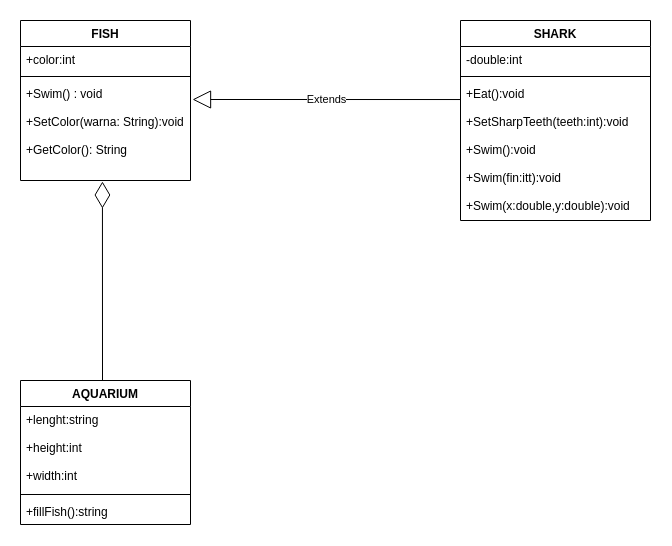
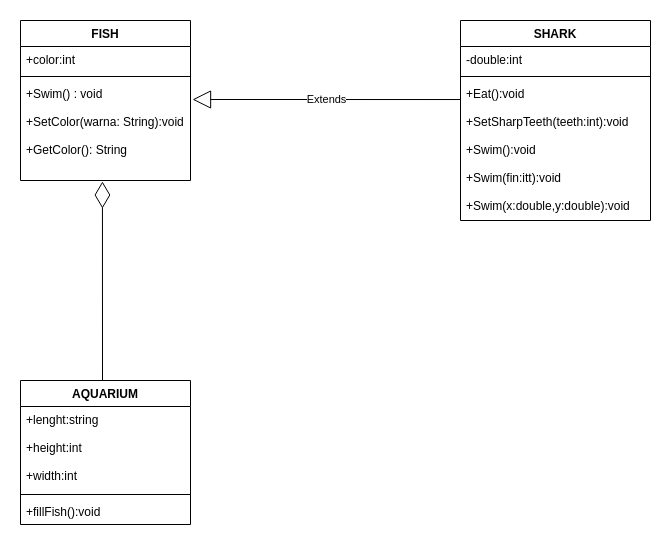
  <mxCell id="0" />
  <mxCell id="1" parent="0" />
  <mxCell id="2" value="FISH" style="swimlane;fontStyle=1;align=center;verticalAlign=top;childLayout=stackLayout;horizontal=1;startSize=26;horizontalStack=0;resizeParent=1;resizeParentMax=0;resizeLast=0;collapsible=1;marginBottom=0;" vertex="1" parent="1"><mxGeometry x="20" y="20" width="170" height="160" as="geometry" /></mxCell>
  <mxCell id="3" value="+color:int" style="text;strokeColor=none;fillColor=none;align=left;verticalAlign=top;spacingLeft=4;spacingRight=4;overflow=hidden;rotatable=0;points=[[0,0.5],[1,0.5]];portConstraint=eastwest;" vertex="1" parent="2"><mxGeometry y="26" width="170" height="26" as="geometry" /></mxCell>
  <mxCell id="4" value="" style="line;strokeWidth=1;fillColor=none;align=left;verticalAlign=middle;spacingTop=-1;spacingLeft=3;spacingRight=3;rotatable=0;labelPosition=right;points=[];portConstraint=eastwest;" vertex="1" parent="2"><mxGeometry y="52" width="170" height="8" as="geometry" /></mxCell>
  <mxCell id="5" value="+Swim() : void&#10;&#10;+SetColor(warna: String):void&#10;&#10;+GetColor(): String" style="text;strokeColor=none;fillColor=none;align=left;verticalAlign=top;spacingLeft=4;spacingRight=4;overflow=hidden;rotatable=0;points=[[0,0.5],[1,0.5]];portConstraint=eastwest;" vertex="1" parent="2"><mxGeometry y="60" width="170" height="100" as="geometry" /></mxCell>
  <mxCell id="6" value="SHARK" style="swimlane;fontStyle=1;align=center;verticalAlign=top;childLayout=stackLayout;horizontal=1;startSize=26;horizontalStack=0;resizeParent=1;resizeParentMax=0;resizeLast=0;collapsible=1;marginBottom=0;" vertex="1" parent="1"><mxGeometry x="460" y="20" width="190" height="200" as="geometry" /></mxCell>
  <mxCell id="7" value="-double:int" style="text;strokeColor=none;fillColor=none;align=left;verticalAlign=top;spacingLeft=4;spacingRight=4;overflow=hidden;rotatable=0;points=[[0,0.5],[1,0.5]];portConstraint=eastwest;" vertex="1" parent="6"><mxGeometry y="26" width="190" height="26" as="geometry" /></mxCell>
  <mxCell id="8" value="" style="line;strokeWidth=1;fillColor=none;align=left;verticalAlign=middle;spacingTop=-1;spacingLeft=3;spacingRight=3;rotatable=0;labelPosition=right;points=[];portConstraint=eastwest;" vertex="1" parent="6"><mxGeometry y="52" width="190" height="8" as="geometry" /></mxCell>
  <mxCell id="9" value="+Eat():void&#10;&#10;+SetSharpTeeth(teeth:int):void&#10;&#10;+Swim():void&#10;&#10;+Swim(fin:itt):void&#10;&#10;+Swim(x:double,y:double):void" style="text;strokeColor=none;fillColor=none;align=left;verticalAlign=top;spacingLeft=4;spacingRight=4;overflow=hidden;rotatable=0;points=[[0,0.5],[1,0.5]];portConstraint=eastwest;" vertex="1" parent="6"><mxGeometry y="60" width="190" height="140" as="geometry" /></mxCell>
  <mxCell id="10" value="AQUARIUM" style="swimlane;fontStyle=1;align=center;verticalAlign=top;childLayout=stackLayout;horizontal=1;startSize=26;horizontalStack=0;resizeParent=1;resizeParentMax=0;resizeLast=0;collapsible=1;marginBottom=0;" vertex="1" parent="1"><mxGeometry x="20" y="380" width="170" height="144" as="geometry" /></mxCell>
  <mxCell id="11" value="+lenght:string&#10;&#10;+height:int&#10;&#10;+width:int" style="text;strokeColor=none;fillColor=none;align=left;verticalAlign=top;spacingLeft=4;spacingRight=4;overflow=hidden;rotatable=0;points=[[0,0.5],[1,0.5]];portConstraint=eastwest;" vertex="1" parent="10"><mxGeometry y="26" width="170" height="84" as="geometry" /></mxCell>
  <mxCell id="12" value="" style="line;strokeWidth=1;fillColor=none;align=left;verticalAlign=middle;spacingTop=-1;spacingLeft=3;spacingRight=3;rotatable=0;labelPosition=right;points=[];portConstraint=eastwest;" vertex="1" parent="10"><mxGeometry y="110" width="170" height="8" as="geometry" /></mxCell>
- <mxCell id="13" value="+fillFish():string" style="text;strokeColor=none;fillColor=none;align=left;verticalAlign=top;spacingLeft=4;spacingRight=4;overflow=hidden;rotatable=0;points=[[0,0.5],[1,0.5]];portConstraint=eastwest;" vertex="1" parent="10"><mxGeometry y="118" width="170" height="26" as="geometry" /></mxCell>
+ <mxCell id="13" value="+fillFish():void" style="text;strokeColor=none;fillColor=none;align=left;verticalAlign=top;spacingLeft=4;spacingRight=4;overflow=hidden;rotatable=0;points=[[0,0.5],[1,0.5]];portConstraint=eastwest;" vertex="1" parent="10"><mxGeometry y="118" width="170" height="26" as="geometry" /></mxCell>
  <mxCell id="14" value="" style="endArrow=diamondThin;endFill=0;endSize=24;html=1;entryX=0.482;entryY=1.01;entryDx=0;entryDy=0;entryPerimeter=0;" edge="1" parent="1" target="5"><mxGeometry width="160" relative="1" as="geometry"><mxPoint x="102" y="380" as="sourcePoint" /><mxPoint x="190" y="280" as="targetPoint" /></mxGeometry></mxCell>
  <mxCell id="15" value="Extends" style="endArrow=block;endSize=16;endFill=0;html=1;entryX=1.012;entryY=0.19;entryDx=0;entryDy=0;entryPerimeter=0;exitX=0;exitY=0.136;exitDx=0;exitDy=0;exitPerimeter=0;" edge="1" parent="1" source="9" target="5"><mxGeometry width="160" relative="1" as="geometry"><mxPoint x="280" y="100" as="sourcePoint" /><mxPoint x="440" y="100" as="targetPoint" /></mxGeometry></mxCell>
